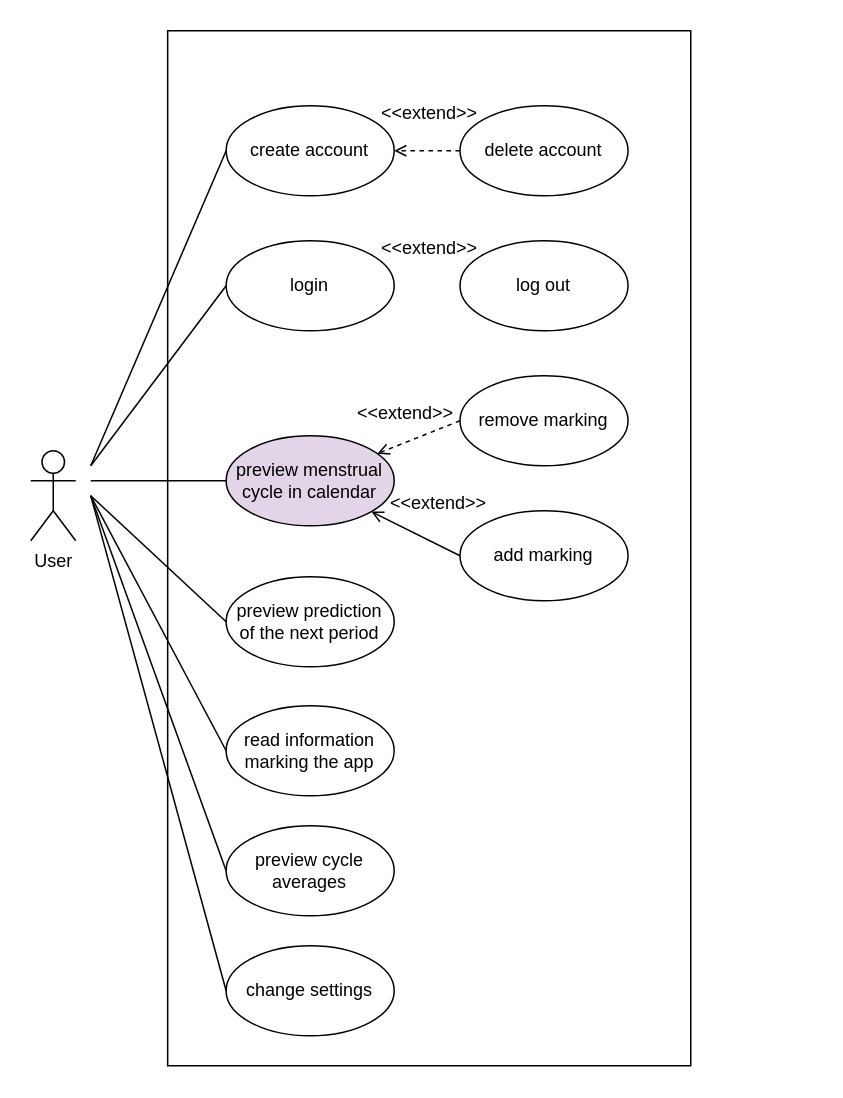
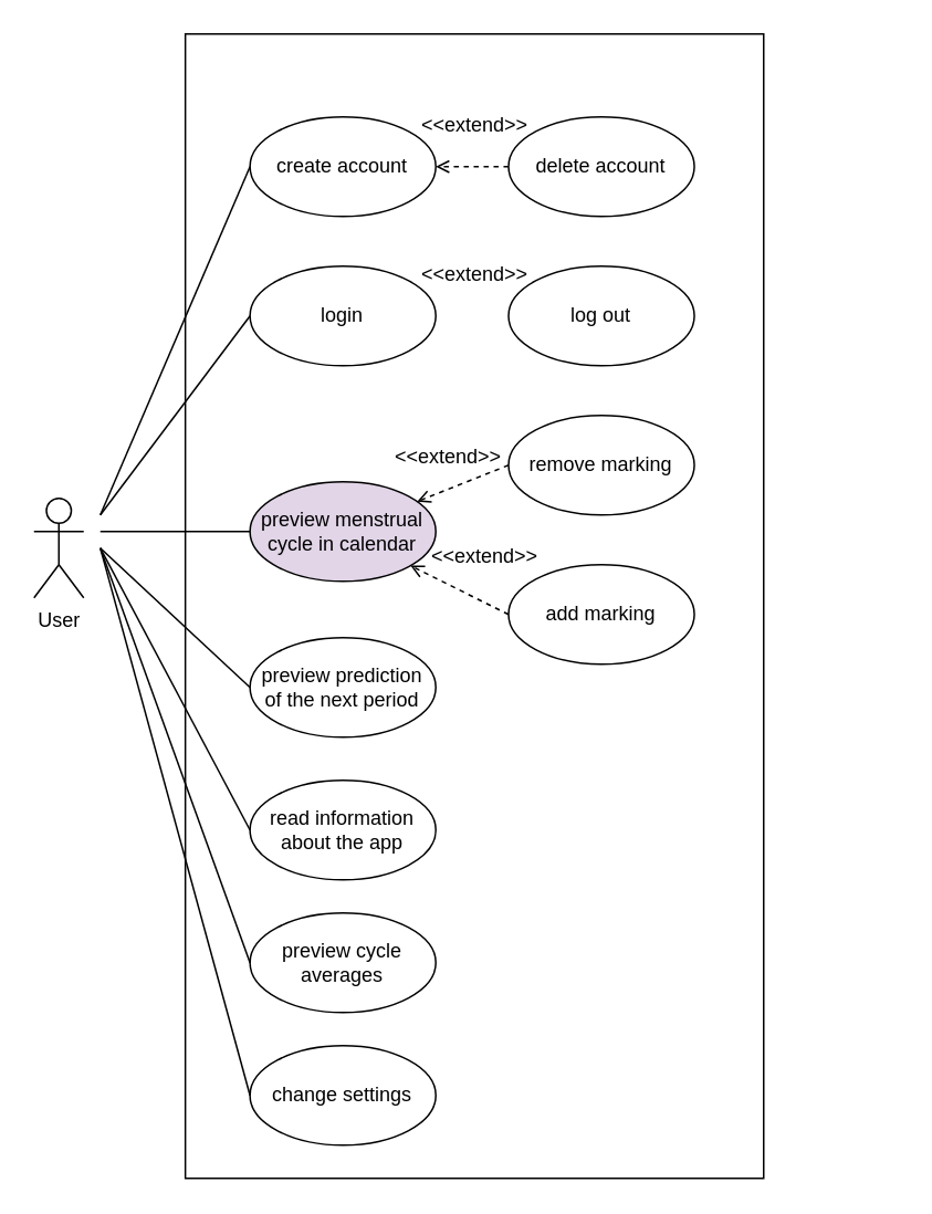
  <mxCell id="0" />
  <mxCell id="1" parent="0" />
  <mxCell id="2" value="User" style="shape=umlActor;verticalLabelPosition=bottom;verticalAlign=top;html=1;outlineConnect=0;" vertex="1" parent="1"><mxGeometry x="20" y="300" width="30" height="60" as="geometry" /></mxCell>
  <mxCell id="3" value="" style="group" vertex="1" connectable="0" parent="1"><mxGeometry x="160" y="80" width="380" height="630" as="geometry" /></mxCell>
  <mxCell id="4" value="" style="rounded=0;whiteSpace=wrap;html=1;" vertex="1" parent="3"><mxGeometry x="-48.72" y="-60" width="348.72" height="690" as="geometry" /></mxCell>
  <mxCell id="5" value="preview menstrual cycle in calendar" style="ellipse;whiteSpace=wrap;html=1;fillColor=#e1d5e7;" vertex="1" parent="3"><mxGeometry x="-9.744" y="210" width="112.051" height="60" as="geometry" /></mxCell>
  <mxCell id="6" value="remove marking" style="ellipse;whiteSpace=wrap;html=1;" vertex="1" parent="3"><mxGeometry x="146.154" y="170" width="112.051" height="60" as="geometry" /></mxCell>
  <mxCell id="7" value="add marking" style="ellipse;whiteSpace=wrap;html=1;" vertex="1" parent="3"><mxGeometry x="146.154" y="260" width="112.051" height="60" as="geometry" /></mxCell>
  <mxCell id="8" value="preview prediction of the next period" style="ellipse;whiteSpace=wrap;html=1;" vertex="1" parent="3"><mxGeometry x="-9.744" y="304" width="112.051" height="60" as="geometry" /></mxCell>
  <mxCell id="9" value="login" style="ellipse;whiteSpace=wrap;html=1;" vertex="1" parent="3"><mxGeometry x="-9.744" y="80" width="112.051" height="60" as="geometry" /></mxCell>
  <mxCell id="10" value="log out" style="ellipse;whiteSpace=wrap;html=1;" vertex="1" parent="3"><mxGeometry x="146.154" y="80" width="112.051" height="60" as="geometry" /></mxCell>
  <mxCell id="11" value="preview cycle averages" style="ellipse;whiteSpace=wrap;html=1;" vertex="1" parent="3"><mxGeometry x="-9.744" y="470" width="112.051" height="60" as="geometry" /></mxCell>
  <mxCell id="12" value="change settings" style="ellipse;whiteSpace=wrap;html=1;" vertex="1" parent="3"><mxGeometry x="-9.744" y="550" width="112.051" height="60" as="geometry" /></mxCell>
- <mxCell id="13" value="read information marking the app" style="ellipse;whiteSpace=wrap;html=1;" vertex="1" parent="3"><mxGeometry x="-9.744" y="390" width="112.051" height="60" as="geometry" /></mxCell>
+ <mxCell id="13" value="read information about the app" style="ellipse;whiteSpace=wrap;html=1;" vertex="1" parent="3"><mxGeometry x="-9.744" y="390" width="112.051" height="60" as="geometry" /></mxCell>
  <mxCell id="14" value="create account" style="ellipse;whiteSpace=wrap;html=1;" vertex="1" parent="3"><mxGeometry x="-9.744" y="-10" width="112.051" height="60" as="geometry" /></mxCell>
  <mxCell id="15" style="edgeStyle=orthogonalEdgeStyle;rounded=0;orthogonalLoop=1;jettySize=auto;html=1;entryX=1;entryY=0.5;entryDx=0;entryDy=0;dashed=1;endArrow=open;endFill=0;" edge="1" parent="3" source="16" target="14"><mxGeometry relative="1" as="geometry" /></mxCell>
  <mxCell id="16" value="delete account" style="ellipse;whiteSpace=wrap;html=1;" vertex="1" parent="3"><mxGeometry x="146.154" y="-10" width="112.051" height="60" as="geometry" /></mxCell>
  <mxCell id="17" value="" style="endArrow=open;dashed=1;html=1;rounded=0;exitX=0;exitY=0.5;exitDx=0;exitDy=0;endFill=0;" edge="1" parent="3" source="6" target="5"><mxGeometry width="50" height="50" relative="1" as="geometry"><mxPoint x="90" y="260" as="sourcePoint" /><mxPoint x="-80" y="170" as="targetPoint" /></mxGeometry></mxCell>
- <mxCell id="18" value="" style="endArrow=open;dashed=0;html=1;rounded=0;exitX=0;exitY=0.5;exitDx=0;exitDy=0;endFill=0;" edge="1" parent="3" source="7" target="5"><mxGeometry width="50" height="50" relative="1" as="geometry"><mxPoint x="156" y="210" as="sourcePoint" /><mxPoint x="101" y="232" as="targetPoint" /></mxGeometry></mxCell>
+ <mxCell id="18" value="" style="endArrow=open;dashed=1;html=1;rounded=0;exitX=0;exitY=0.5;exitDx=0;exitDy=0;endFill=0;" edge="1" parent="3" source="7" target="5"><mxGeometry width="50" height="50" relative="1" as="geometry"><mxPoint x="156" y="210" as="sourcePoint" /><mxPoint x="101" y="232" as="targetPoint" /></mxGeometry></mxCell>
  <mxCell id="19" value="&amp;lt;&amp;lt;extend&amp;gt;&amp;gt;" style="text;html=1;align=center;verticalAlign=middle;whiteSpace=wrap;rounded=0;" vertex="1" parent="3"><mxGeometry x="102.31" y="240" width="60" height="30" as="geometry" /></mxCell>
  <mxCell id="20" value="&amp;lt;&amp;lt;extend&amp;gt;&amp;gt;" style="text;html=1;align=center;verticalAlign=middle;whiteSpace=wrap;rounded=0;" vertex="1" parent="3"><mxGeometry x="80" y="180" width="60" height="30" as="geometry" /></mxCell>
  <mxCell id="21" value="&amp;lt;&amp;lt;extend&amp;gt;&amp;gt;" style="text;html=1;align=center;verticalAlign=middle;whiteSpace=wrap;rounded=0;" vertex="1" parent="3"><mxGeometry x="95.64" y="70" width="60" height="30" as="geometry" /></mxCell>
  <mxCell id="22" value="&amp;lt;&amp;lt;extend&amp;gt;&amp;gt;" style="text;html=1;align=center;verticalAlign=middle;whiteSpace=wrap;rounded=0;" vertex="1" parent="3"><mxGeometry x="95.64" y="-20" width="60" height="30" as="geometry" /></mxCell>
  <mxCell id="23" value="" style="endArrow=none;html=1;rounded=0;entryX=0;entryY=0.5;entryDx=0;entryDy=0;" edge="1" parent="1" target="14"><mxGeometry width="50" height="50" relative="1" as="geometry"><mxPoint x="60" y="310" as="sourcePoint" /><mxPoint x="300" y="330" as="targetPoint" /></mxGeometry></mxCell>
  <mxCell id="24" value="" style="endArrow=none;html=1;rounded=0;entryX=0;entryY=0.5;entryDx=0;entryDy=0;" edge="1" parent="1" target="9"><mxGeometry width="50" height="50" relative="1" as="geometry"><mxPoint x="60" y="310" as="sourcePoint" /><mxPoint x="160" y="110" as="targetPoint" /></mxGeometry></mxCell>
  <mxCell id="25" value="" style="endArrow=none;html=1;rounded=0;entryX=0;entryY=0.5;entryDx=0;entryDy=0;" edge="1" parent="1" target="5"><mxGeometry width="50" height="50" relative="1" as="geometry"><mxPoint x="60" y="320" as="sourcePoint" /><mxPoint x="170" y="120" as="targetPoint" /></mxGeometry></mxCell>
  <mxCell id="26" value="" style="endArrow=none;html=1;rounded=0;entryX=0;entryY=0.5;entryDx=0;entryDy=0;" edge="1" parent="1" target="8"><mxGeometry width="50" height="50" relative="1" as="geometry"><mxPoint x="60" y="330" as="sourcePoint" /><mxPoint x="180" y="130" as="targetPoint" /></mxGeometry></mxCell>
  <mxCell id="27" value="" style="endArrow=none;html=1;rounded=0;entryX=0;entryY=0.5;entryDx=0;entryDy=0;" edge="1" parent="1" target="13"><mxGeometry width="50" height="50" relative="1" as="geometry"><mxPoint x="60" y="330" as="sourcePoint" /><mxPoint x="190" y="140" as="targetPoint" /></mxGeometry></mxCell>
  <mxCell id="28" value="" style="endArrow=none;html=1;rounded=0;entryX=0;entryY=0.5;entryDx=0;entryDy=0;" edge="1" parent="1" target="11"><mxGeometry width="50" height="50" relative="1" as="geometry"><mxPoint x="60" y="330" as="sourcePoint" /><mxPoint x="200" y="150" as="targetPoint" /></mxGeometry></mxCell>
  <mxCell id="29" value="" style="endArrow=none;html=1;rounded=0;entryX=0;entryY=0.5;entryDx=0;entryDy=0;" edge="1" parent="1" target="12"><mxGeometry width="50" height="50" relative="1" as="geometry"><mxPoint x="60" y="330" as="sourcePoint" /><mxPoint x="210" y="160" as="targetPoint" /></mxGeometry></mxCell>
